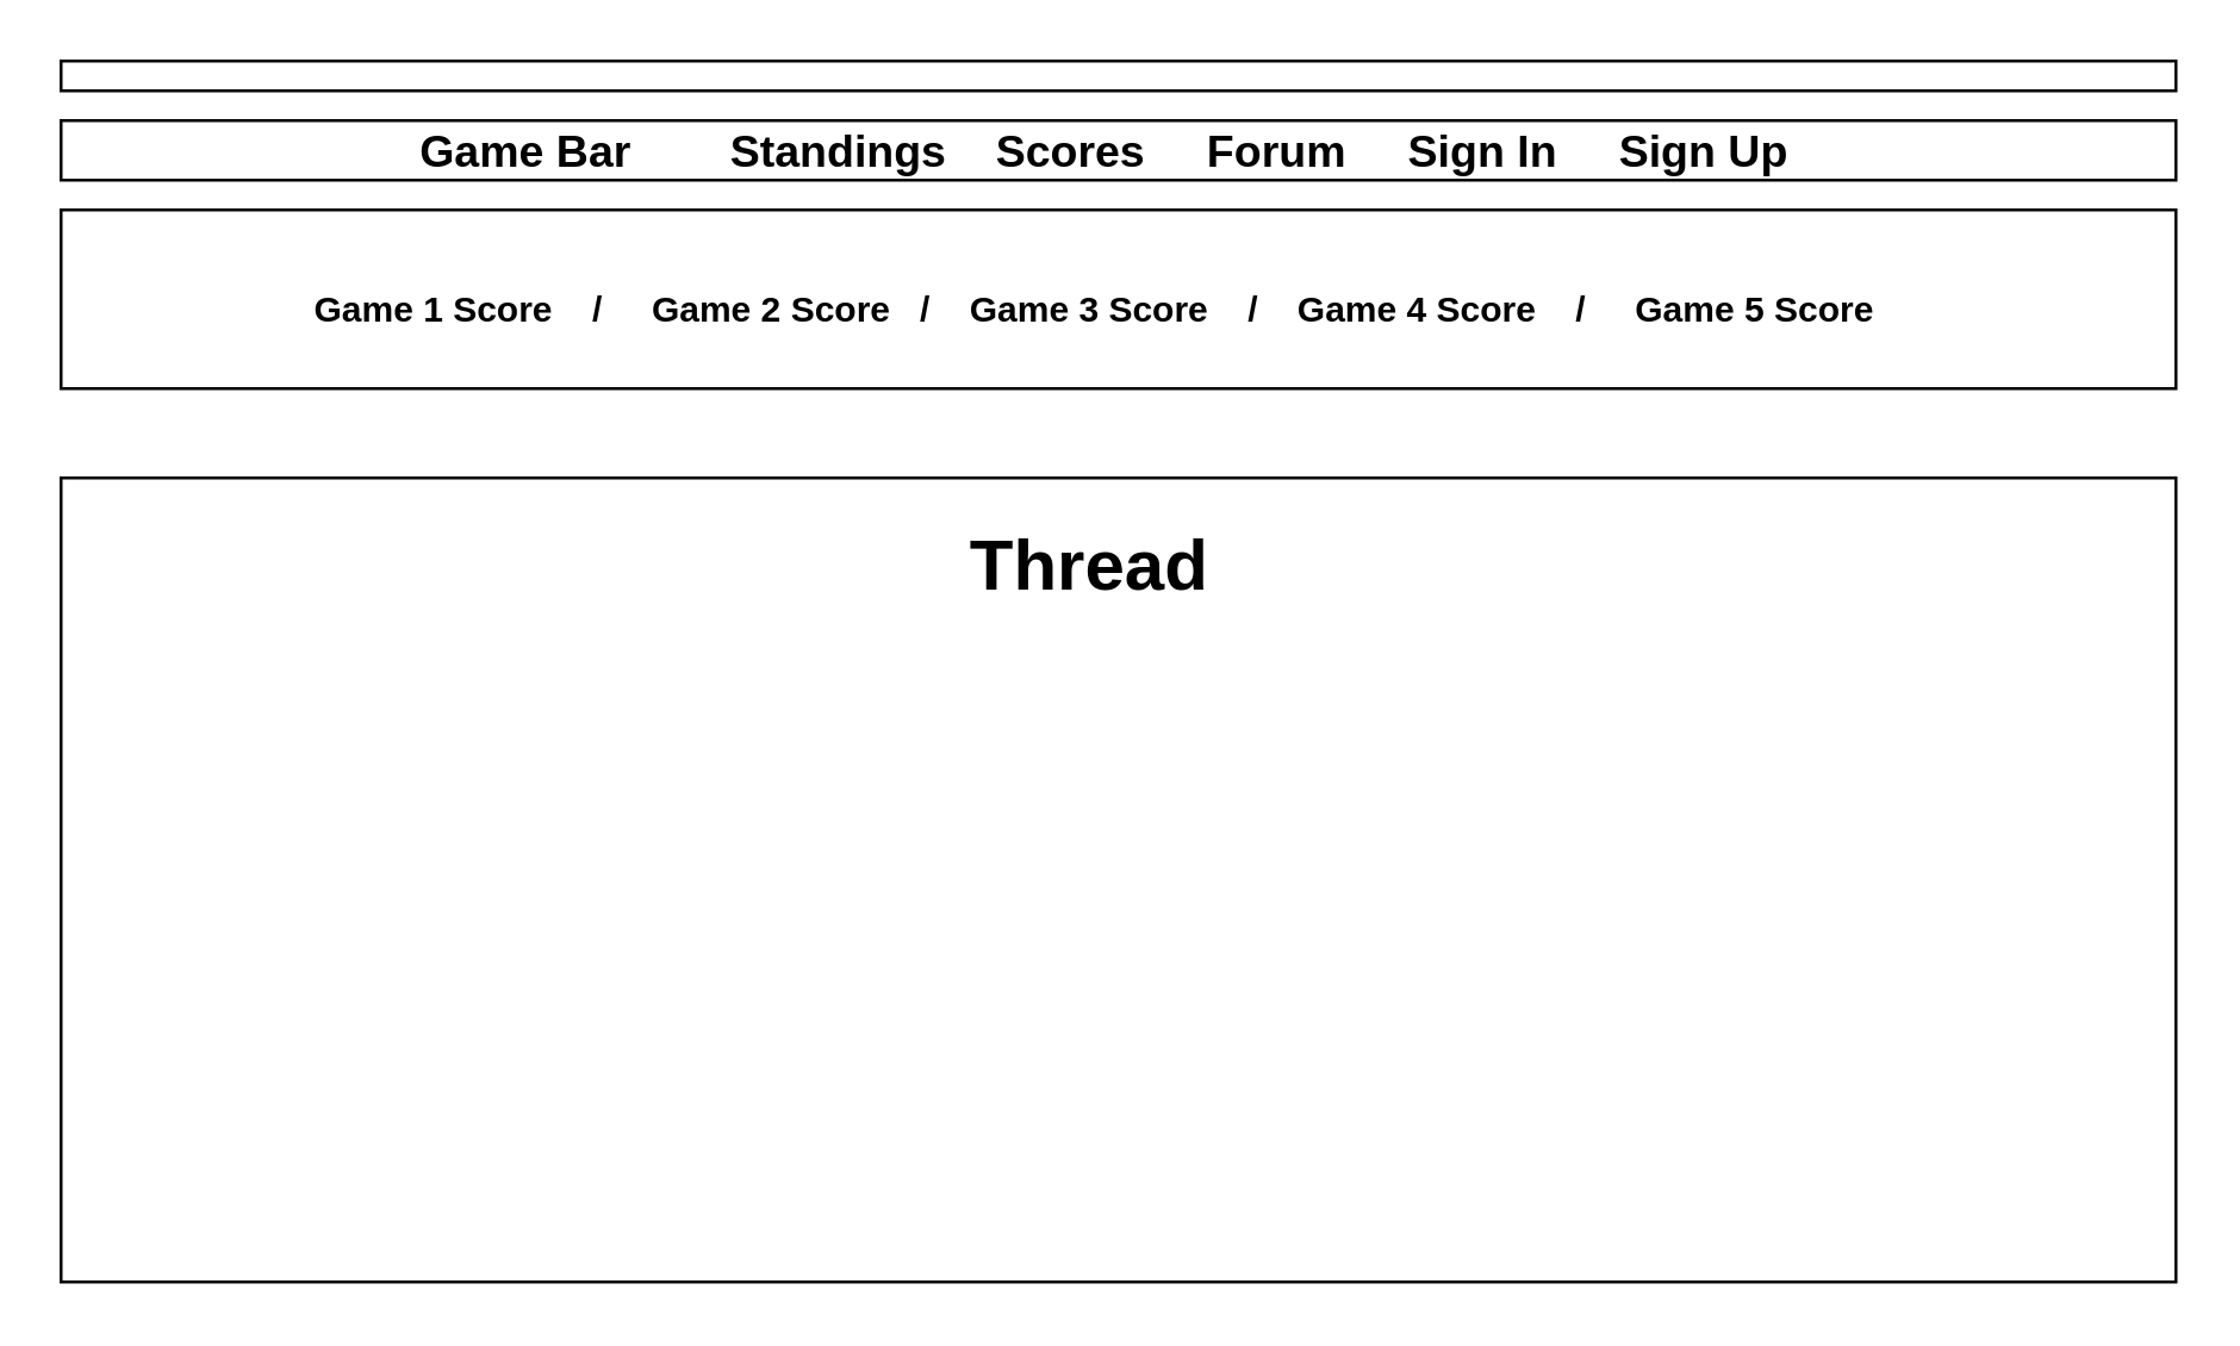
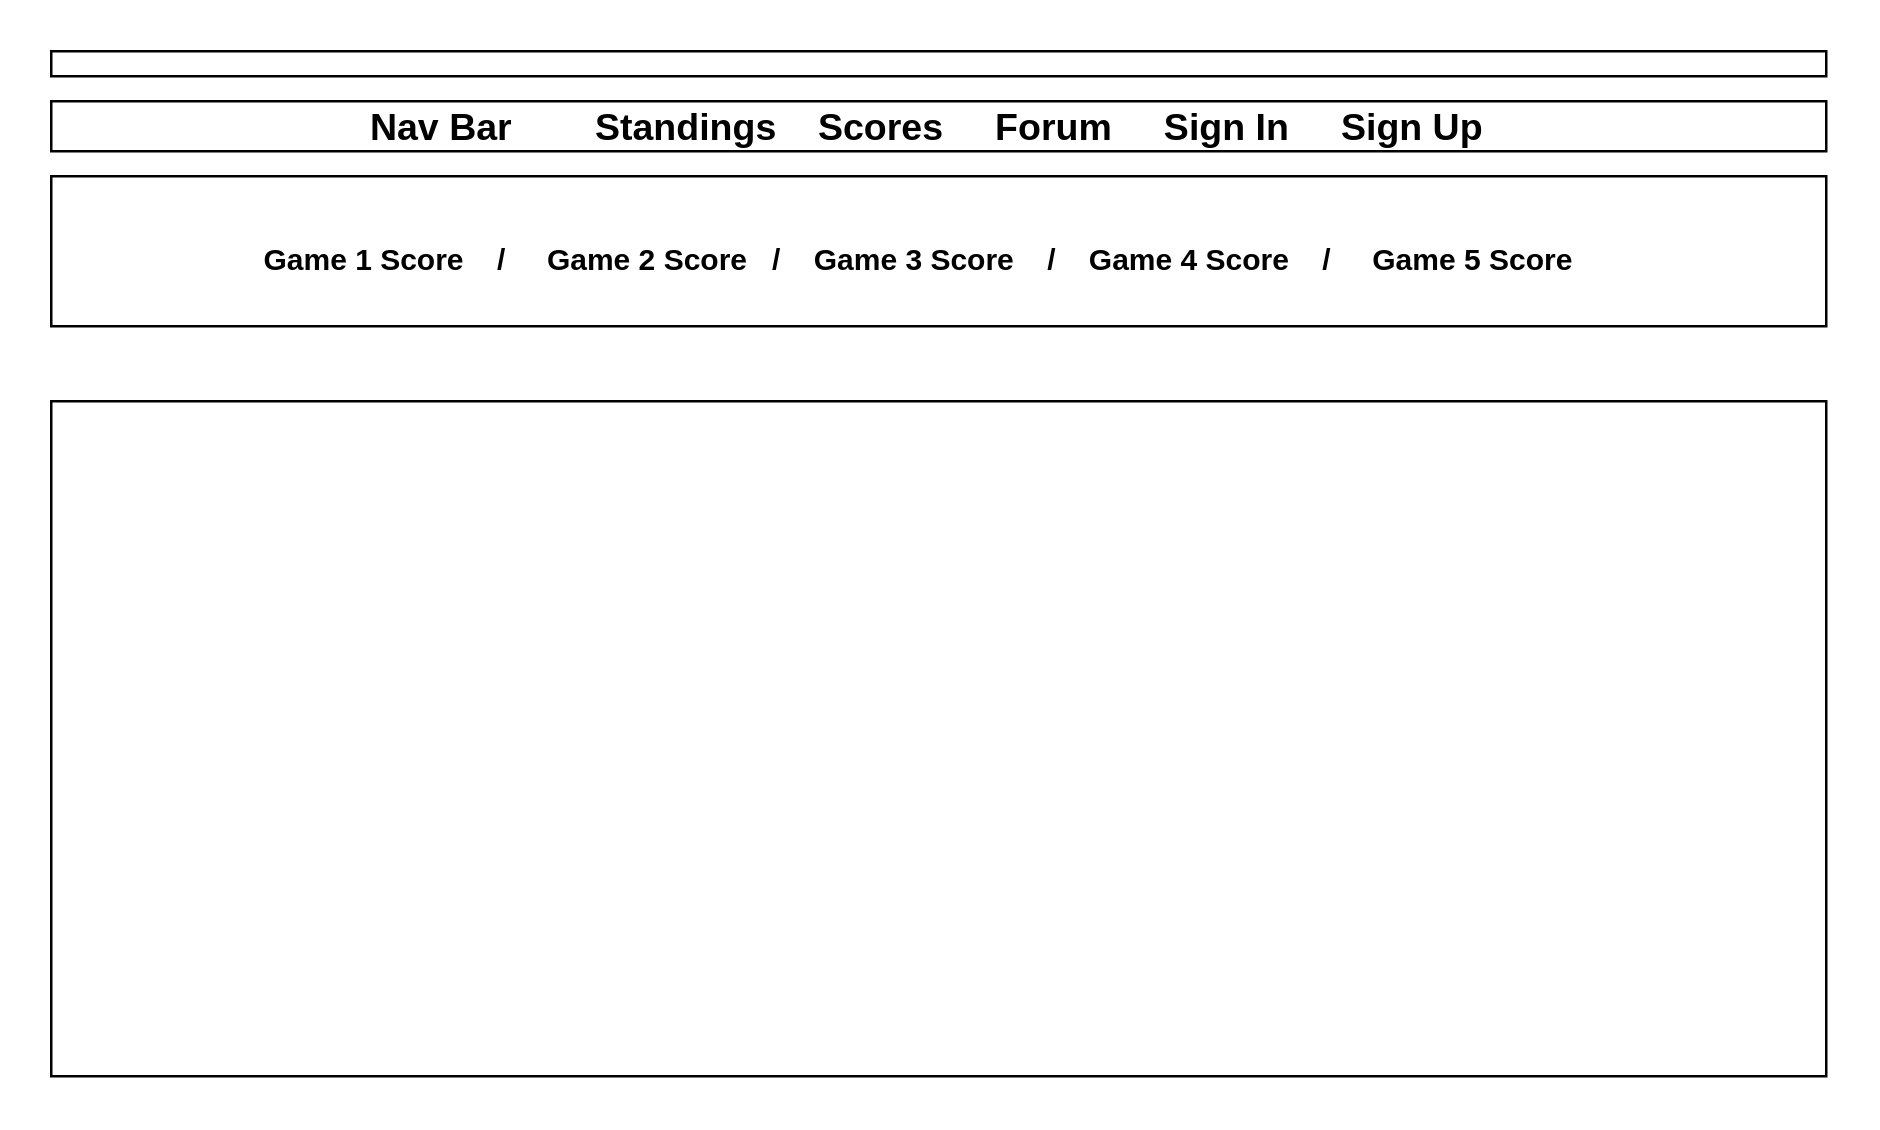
  <mxCell id="0" />
  <mxCell id="1" parent="0" />
  <mxCell id="2" style="edgeStyle=none;html=1;" edge="1" parent="1" source="3"><mxGeometry relative="1" as="geometry"><mxPoint x="370" y="70" as="targetPoint" /></mxGeometry></mxCell>
  <mxCell id="3" value="" style="rounded=0;whiteSpace=wrap;html=1;" vertex="1" parent="1"><mxGeometry x="20" y="70" width="710" height="60" as="geometry" /></mxCell>
  <mxCell id="4" value="" style="rounded=0;whiteSpace=wrap;html=1;" vertex="1" parent="1"><mxGeometry x="20" y="40" width="710" height="20" as="geometry" /></mxCell>
  <mxCell id="5" value="" style="rounded=0;whiteSpace=wrap;html=1;" vertex="1" parent="1"><mxGeometry x="20" y="160" width="710" height="270" as="geometry" /></mxCell>
  <mxCell id="6" value="" style="rounded=0;whiteSpace=wrap;html=1;" vertex="1" parent="1"><mxGeometry x="20" y="20" width="710" height="10" as="geometry" /></mxCell>
- <mxCell id="7" value="Game Bar&amp;nbsp; &amp;nbsp; &amp;nbsp; &amp;nbsp; Standings&amp;nbsp; &amp;nbsp; Scores&amp;nbsp; &amp;nbsp; &amp;nbsp;Forum&amp;nbsp; &amp;nbsp; &amp;nbsp;Sign In&amp;nbsp; &amp;nbsp; &amp;nbsp;Sign Up" style="text;strokeColor=none;fillColor=none;html=1;fontSize=15;fontStyle=1;verticalAlign=middle;align=center;" vertex="1" parent="1"><mxGeometry x="40" y="30" width="660" height="40" as="geometry" /></mxCell>
+ <mxCell id="7" value="Nav Bar&amp;nbsp; &amp;nbsp; &amp;nbsp; &amp;nbsp; Standings&amp;nbsp; &amp;nbsp; Scores&amp;nbsp; &amp;nbsp; &amp;nbsp;Forum&amp;nbsp; &amp;nbsp; &amp;nbsp;Sign In&amp;nbsp; &amp;nbsp; &amp;nbsp;Sign Up" style="text;strokeColor=none;fillColor=none;html=1;fontSize=15;fontStyle=1;verticalAlign=middle;align=center;" vertex="1" parent="1"><mxGeometry x="40" y="30" width="660" height="40" as="geometry" /></mxCell>
  <mxCell id="8" value="&lt;font style=&quot;font-size: 12px&quot;&gt;Game 1 Score&amp;nbsp; &amp;nbsp; /&amp;nbsp; &amp;nbsp; &amp;nbsp;Game 2 Score&amp;nbsp; &amp;nbsp;/&amp;nbsp; &amp;nbsp; Game 3 Score&amp;nbsp; &amp;nbsp; /&amp;nbsp; &amp;nbsp; Game 4 Score&amp;nbsp; &amp;nbsp; /&amp;nbsp; &amp;nbsp; &amp;nbsp;Game 5 Score&amp;nbsp;&amp;nbsp;&lt;/font&gt;" style="text;strokeColor=none;fillColor=none;html=1;fontSize=24;fontStyle=1;verticalAlign=middle;align=center;" vertex="1" parent="1"><mxGeometry x="40" y="80" width="660" height="40" as="geometry" /></mxCell>
- <mxCell id="9" value="Thread" style="text;strokeColor=none;fillColor=none;html=1;fontSize=24;fontStyle=1;verticalAlign=middle;align=center;" vertex="1" parent="1"><mxGeometry x="315" y="170" width="100" height="40" as="geometry" /></mxCell>
